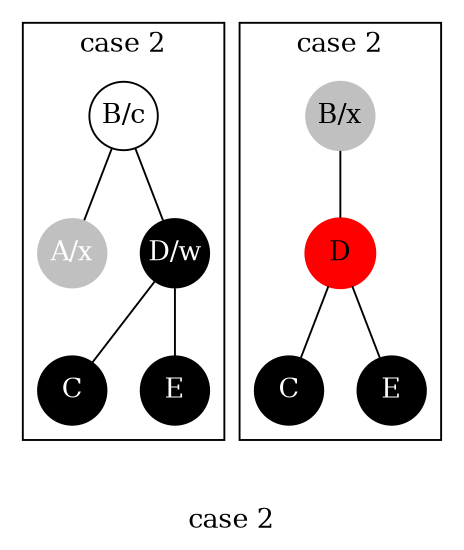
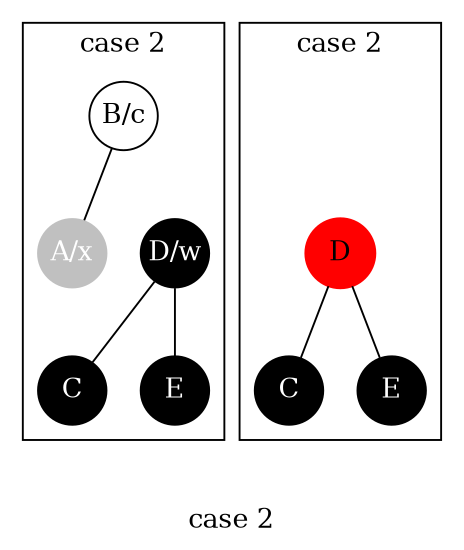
  graph {
    label="case 2"
    node [fixedsize=true shape=circle color=black fontcolor=white style=filled]
    n1 [label="B/c" color="" fontcolor="" style=""]
    n2 [color=grey label="A/x"]
    n3 [label="D/w"]
    n4 [label=C]
    n5 [fixedsize=ture label=E]
-   n6 [color=grey label="B/x" fontcolor=""]
    n7 [color=red label=D fixedsize="" fontcolor=""]
    n8 [label=C fixedsize=""]
    n9 [label=E fixedsize=""]
    subgraph cluster_1 {
      n1
      n2
      n3
      n4
      n5
    }
    subgraph cluster_2 {
-     n6
      n7
      n8
      n9
    }
    n1 -- n2
-   n1 -- n3
    n3 -- n4
    n3 -- n5
-   n6 -- n7
    n7 -- n8
    n7 -- n9
  }
